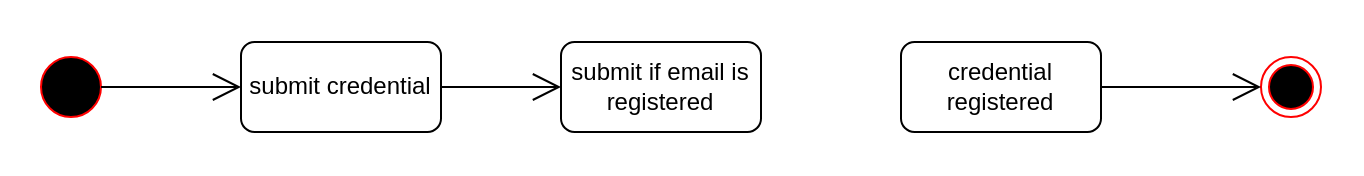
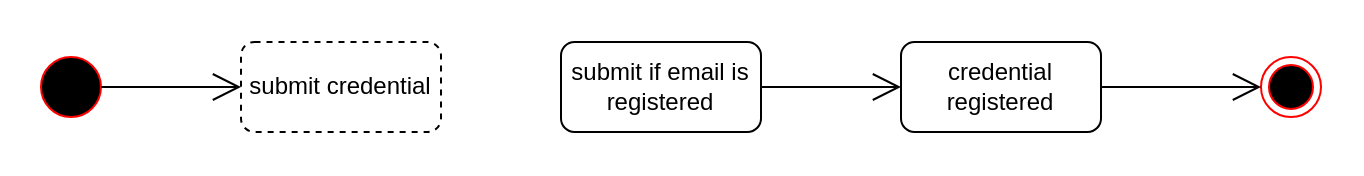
  <mxCell id="0" />
  <mxCell id="1" parent="0" />
- <mxCell id="2" value="submit credential" style="rounded=1;whiteSpace=wrap;html=1;" vertex="1" parent="1"><mxGeometry x="120" y="20.5" width="100" height="45" as="geometry" /></mxCell>
+ <mxCell id="2" value="submit credential" style="rounded=1;whiteSpace=wrap;html=1;dashed=1;" vertex="1" parent="1"><mxGeometry x="120" y="20.5" width="100" height="45" as="geometry" /></mxCell>
  <mxCell id="3" value="" style="ellipse;html=1;fillColor=#000000;strokeColor=#ff0000;" vertex="1" parent="1"><mxGeometry x="20" y="28" width="30" height="30" as="geometry" /></mxCell>
  <mxCell id="4" value="" style="ellipse;html=1;shape=endState;fillColor=#000000;strokeColor=#ff0000;" vertex="1" parent="1"><mxGeometry x="630" y="28" width="30" height="30" as="geometry" /></mxCell>
  <mxCell id="5" value="submit if email is registered" style="rounded=1;whiteSpace=wrap;html=1;" vertex="1" parent="1"><mxGeometry x="280" y="20.5" width="100" height="45" as="geometry" /></mxCell>
  <mxCell id="6" value="credential registered" style="rounded=1;whiteSpace=wrap;html=1;" vertex="1" parent="1"><mxGeometry x="450" y="20.5" width="100" height="45" as="geometry" /></mxCell>
- <mxCell id="7" value="" style="endArrow=open;endFill=1;endSize=12;html=1;rounded=0;exitX=1;exitY=0.5;exitDx=0;exitDy=0;entryX=0;entryY=0.5;entryDx=0;entryDy=0;" edge="1" parent="1" source="2" target="5"><mxGeometry width="160" relative="1" as="geometry"><mxPoint x="180" y="31" as="sourcePoint" /><mxPoint x="260" y="-19" as="targetPoint" /><Array as="points" /></mxGeometry></mxCell>
+ <mxCell id="8" value="" style="endArrow=open;endFill=1;endSize=12;html=1;rounded=0;exitX=1;exitY=0.5;exitDx=0;exitDy=0;entryX=0;entryY=0.5;entryDx=0;entryDy=0;" edge="1" parent="1" source="5" target="6"><mxGeometry width="160" relative="1" as="geometry"><mxPoint x="180" y="76" as="sourcePoint" /><mxPoint x="260" y="151" as="targetPoint" /><Array as="points" /></mxGeometry></mxCell>
  <mxCell id="9" value="" style="endArrow=open;endFill=1;endSize=12;html=1;rounded=0;exitX=1;exitY=0.5;exitDx=0;exitDy=0;entryX=0;entryY=0.5;entryDx=0;entryDy=0;" edge="1" parent="1" source="3" target="2"><mxGeometry width="160" relative="1" as="geometry"><mxPoint x="50" y="78" as="sourcePoint" /><mxPoint x="100" y="78" as="targetPoint" /><Array as="points" /></mxGeometry></mxCell>
  <mxCell id="10" value="" style="endArrow=open;endFill=1;endSize=12;html=1;rounded=0;exitX=1;exitY=0.5;exitDx=0;exitDy=0;entryX=0;entryY=0.5;entryDx=0;entryDy=0;" edge="1" parent="1" source="6" target="4"><mxGeometry width="160" relative="1" as="geometry"><mxPoint x="710" y="43" as="sourcePoint" /><mxPoint x="630" y="53" as="targetPoint" /><Array as="points" /></mxGeometry></mxCell>
